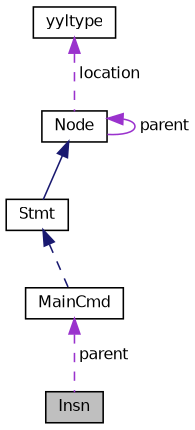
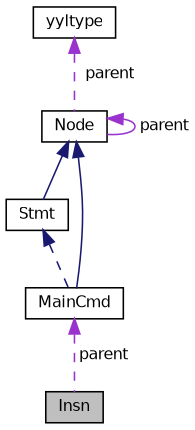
  digraph {
    node [color=black fillcolor=white fontname=Helvetica fontsize=10 shape=record style=filled]
    edge [color=midnightblue dir=back fontname=Helvetica fontsize=10 labelfontname=Helvetica labelfontsize=10 style=dashed]
    n1 [fillcolor=grey75 fontcolor=black height=0.2 label=Insn width=0.4]
    n2 [height=0.2 label=Stmt width=0.4]
    n3 [height=0.2 label=MainCmd width=0.4]
    n4 [height=0.2 label="Node" width=0.4]
    n5 [height=0.2 label=yyltype width=0.4]
    n2 -> n3
    n3 -> n1 [color=darkorchid3 label=" parent"]
    n4 -> n2 [style=solid]
+   n4 -> n3 [style=solid]
    n4 -> n4 [color=darkorchid3 label=" parent" style=solid]
-   n5 -> n4 [color=darkorchid3 label=" location"]
+   n5 -> n4 [color=darkorchid3 label=" parent"]
  }
